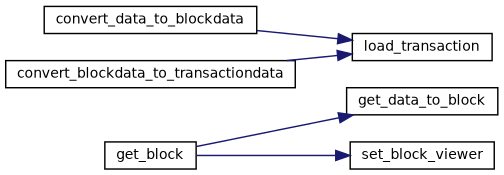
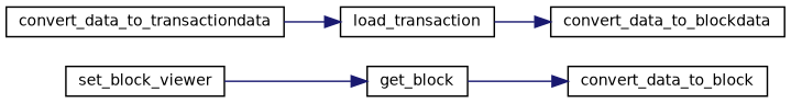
  digraph {
    rankdir=LR
    node [color=black fillcolor=white fontname=Helvetica fontsize=10 shape=record style=filled]
    edge [color=midnightblue fontname=Helvetica fontsize=10 labelfontname=Helvetica labelfontsize=10 style=solid]
    n1 [height=0.2 label=get_block width=0.4]
-   n2 [height=0.2 label=get_data_to_block width=0.4]
+   n2 [height=0.2 label=convert_data_to_block width=0.4]
    n3 [height=0.2 label=set_block_viewer width=0.4]
    n4 [height=0.2 label=convert_data_to_blockdata width=0.4]
    n5 [height=0.2 label=load_transaction width=0.4]
-   n6 [height=0.2 label=convert_blockdata_to_transactiondata width=0.4]
+   n6 [height=0.2 label=convert_data_to_transactiondata width=0.4]
    n1 -> n2
-   n1 -> n3
-   n4 -> n5
+   n3 -> n1
+   n5 -> n4
    n6 -> n5
  }
